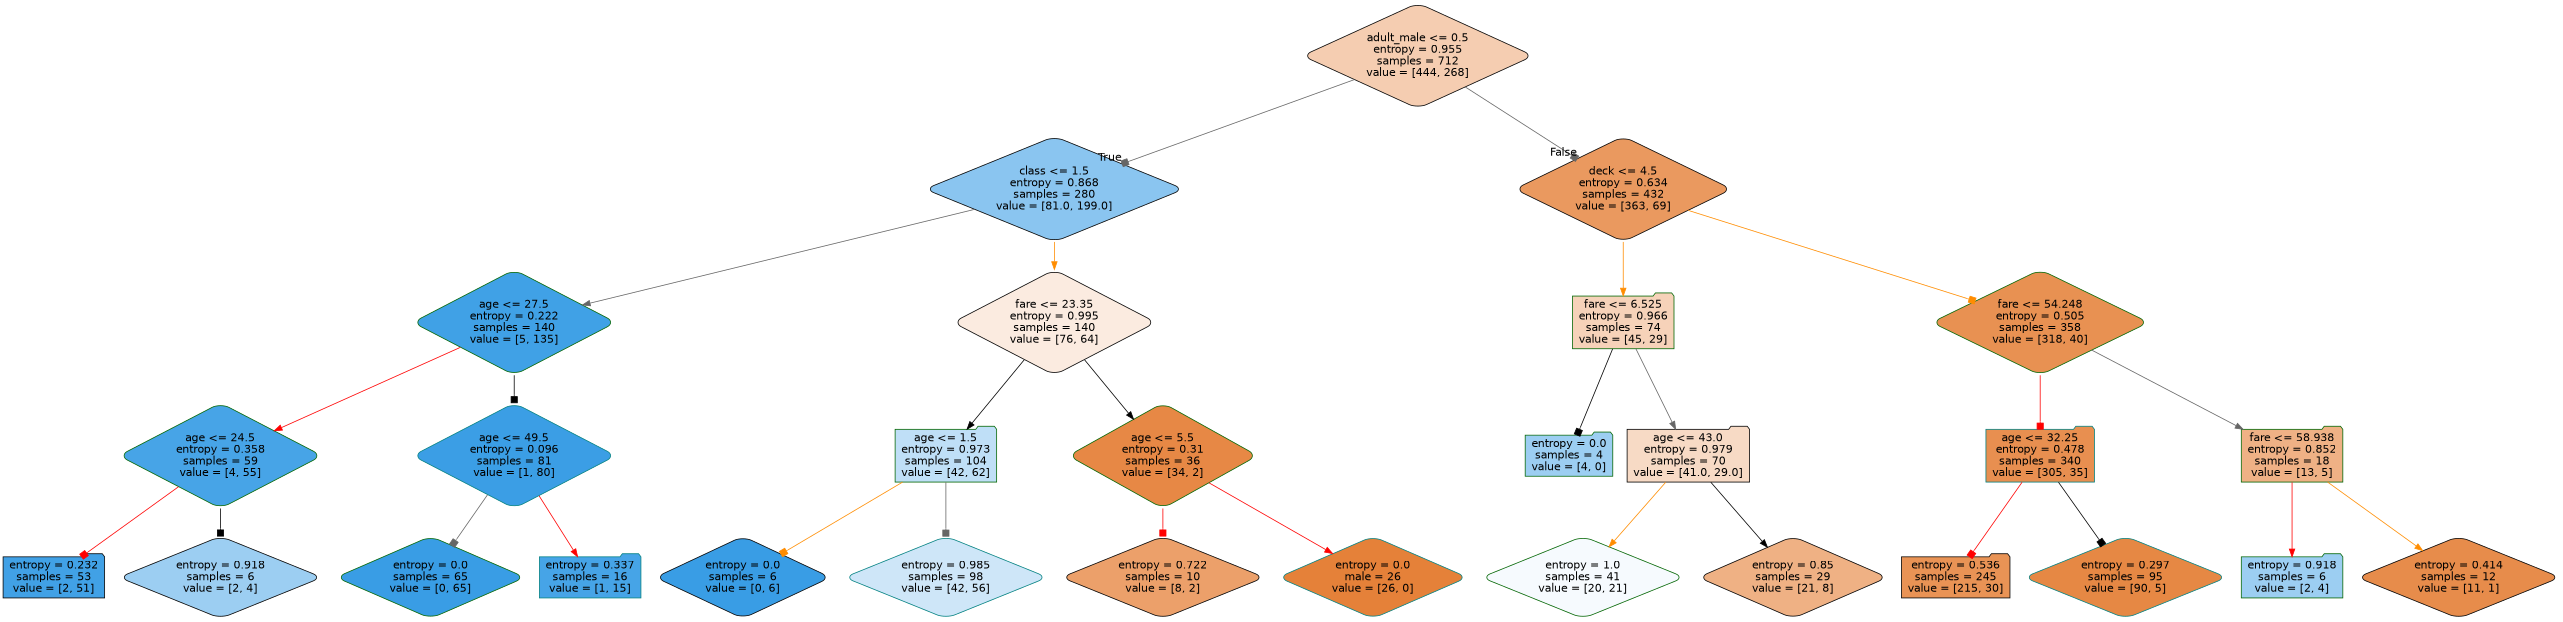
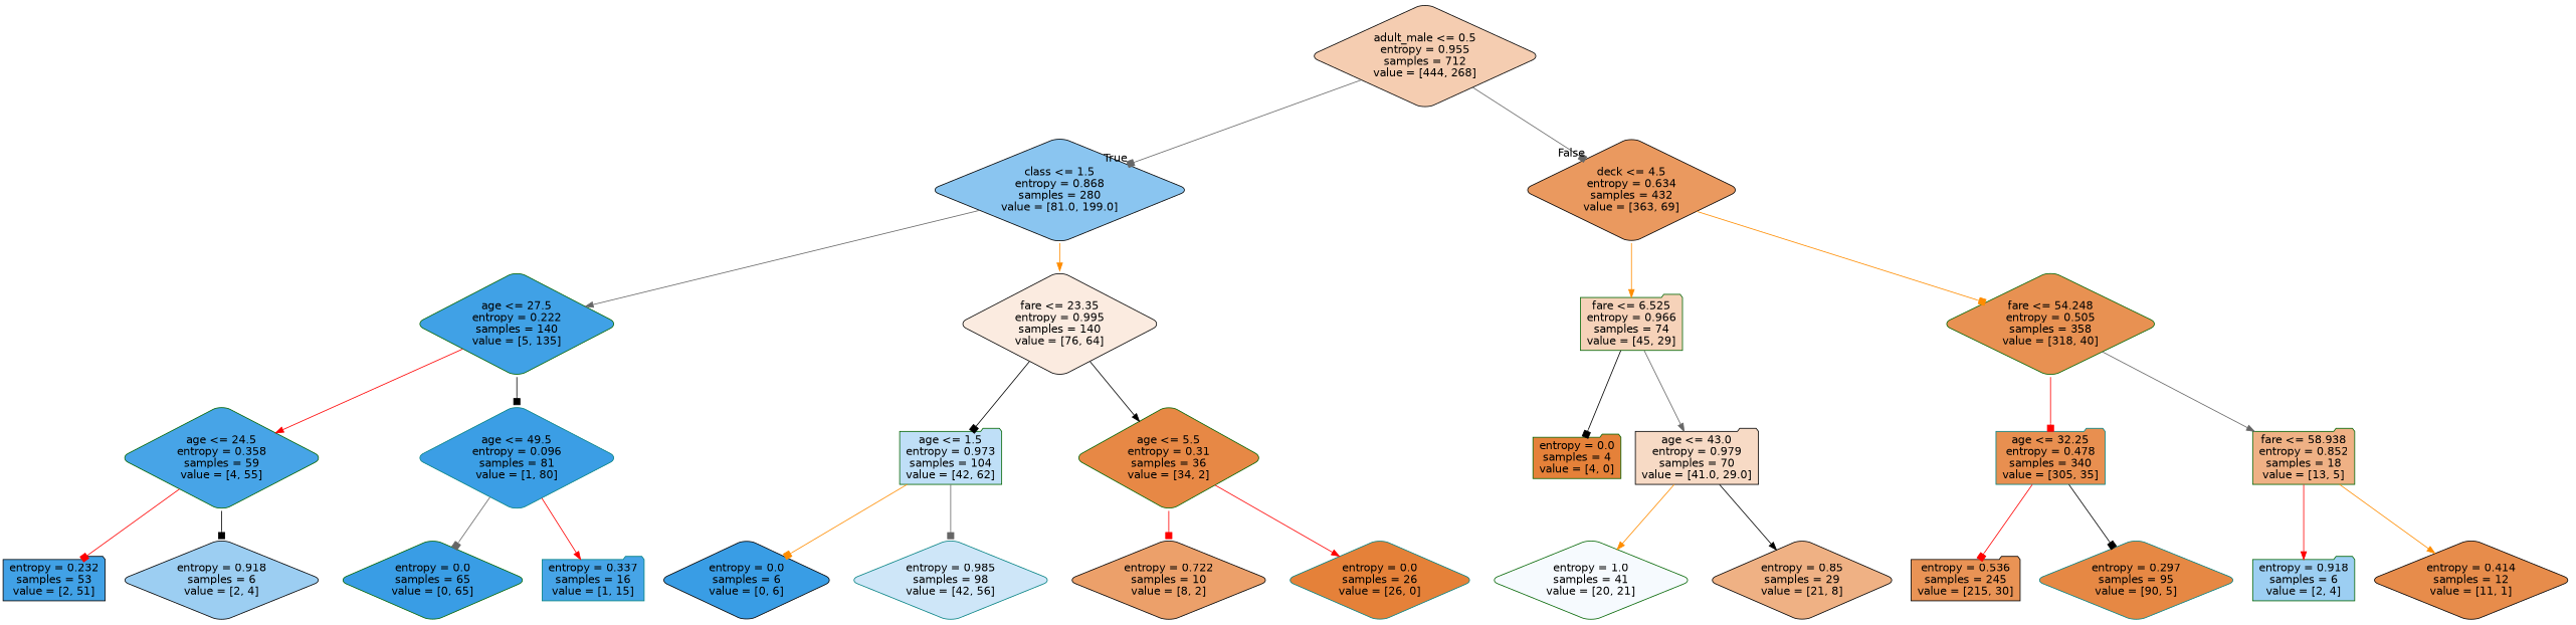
  digraph {
    node [color=black fillcolor="#9ccef2" fontname=helvetica shape=diamond style="filled, rounded"]
    edge [arrowhead=box color=red fontname=helvetica]
    n1 [fillcolor="#f5cdb1" label="adult_male <= 0.5\nentropy = 0.955\nsamples = 712\nvalue = [444, 268]"]
    n2 [fillcolor="#8ac5f0" label="class <= 1.5\nentropy = 0.868\nsamples = 280\nvalue = [81.0, 199.0]"]
    n3 [fillcolor="#ea995f" label="deck <= 4.5\nentropy = 0.634\nsamples = 432\nvalue = [363, 69]"]
    n4 [color=darkgreen fillcolor="#40a1e6" label="age <= 27.5\nentropy = 0.222\nsamples = 140\nvalue = [5, 135]"]
    n5 [fillcolor="#fbebe0" label="fare <= 23.35\nentropy = 0.995\nsamples = 140\nvalue = [76, 64]"]
    n6 [color=darkgreen fillcolor="#f6d2b9" label="fare <= 6.525\nentropy = 0.966\nsamples = 74\nvalue = [45, 29]" shape=folder]
    n7 [color=darkgreen fillcolor="#e89152" label="fare <= 54.248\nentropy = 0.505\nsamples = 358\nvalue = [318, 40]"]
    n8 [color=darkgreen fillcolor="#47a4e7" label="age <= 24.5\nentropy = 0.358\nsamples = 59\nvalue = [4, 55]"]
    n9 [color=teal fillcolor="#3b9ee5" label="age <= 49.5\nentropy = 0.096\nsamples = 81\nvalue = [1, 80]"]
    n10 [color=darkgreen fillcolor="#bfdff7" label="age <= 1.5\nentropy = 0.973\nsamples = 104\nvalue = [42, 62]" shape=folder]
    n11 [color=darkgreen fillcolor="#e78845" label="age <= 5.5\nentropy = 0.31\nsamples = 36\nvalue = [34, 2]"]
    n12 [fillcolor="#41a1e6" label="entropy = 0.232\nsamples = 53\nvalue = [2, 51]" shape=folder]
    n13 [label="entropy = 0.918\nsamples = 6\nvalue = [2, 4]"]
    n14 [color=darkgreen fillcolor="#399de5" label="entropy = 0.0\nsamples = 65\nvalue = [0, 65]"]
    n15 [color=teal fillcolor="#46a4e7" label="entropy = 0.337\nsamples = 16\nvalue = [1, 15]" shape=folder]
    n16 [fillcolor="#399de5" label="entropy = 0.0\nsamples = 6\nvalue = [0, 6]"]
    n17 [color=teal fillcolor="#cee6f8" label="entropy = 0.985\nsamples = 98\nvalue = [42, 56]"]
    n18 [fillcolor="#eca06a" label="entropy = 0.722\nsamples = 10\nvalue = [8, 2]"]
-   n19 [color=teal fillcolor="#e58139" label="entropy = 0.0\nmale = 26\nvalue = [26, 0]"]
-   n20 [color=darkgreen label="entropy = 0.0\nsamples = 4\nvalue = [4, 0]" shape=folder]
+   n19 [color=teal fillcolor="#e58139" label="entropy = 0.0\nsamples = 26\nvalue = [26, 0]"]
+   n20 [color=darkgreen fillcolor="#e58139" label="entropy = 0.0\nsamples = 4\nvalue = [4, 0]" shape=folder]
    n21 [fillcolor="#f7dac5" label="age <= 43.0\nentropy = 0.979\nsamples = 70\nvalue = [41.0, 29.0]" shape=folder]
    n22 [color=teal fillcolor="#e88f50" label="age <= 32.25\nentropy = 0.478\nsamples = 340\nvalue = [305, 35]" shape=folder]
    n23 [color=darkgreen fillcolor="#efb185" label="fare <= 58.938\nentropy = 0.852\nsamples = 18\nvalue = [13, 5]" shape=folder]
    n24 [color=darkgreen fillcolor="#f6fafe" label="entropy = 1.0\nsamples = 41\nvalue = [20, 21]"]
    n25 [fillcolor="#efb184" label="entropy = 0.85\nsamples = 29\nvalue = [21, 8]"]
    n26 [fillcolor="#e99355" label="entropy = 0.536\nsamples = 245\nvalue = [215, 30]" shape=folder]
    n27 [color=teal fillcolor="#e68844" label="entropy = 0.297\nsamples = 95\nvalue = [90, 5]"]
    n28 [color=darkgreen label="entropy = 0.918\nsamples = 6\nvalue = [2, 4]" shape=folder]
    n29 [fillcolor="#e78c4b" label="entropy = 0.414\nsamples = 12\nvalue = [11, 1]"]
    n1 -> n2 [color=gray40 headlabel=True labelangle=45 labeldistance=2.5]
    n1 -> n3 [color=gray40 headlabel=False labelangle=-45 labeldistance=2.5]
    n2 -> n4 [arrowhead=normal color=gray40]
    n2 -> n5 [arrowhead=normal color=darkorange]
    n3 -> n6 [arrowhead=normal color=darkorange]
    n3 -> n7 [color=darkorange]
    n4 -> n8 [arrowhead=normal]
    n4 -> n9 [color=black]
-   n5 -> n10 [arrowhead=normal color=black]
+   n5 -> n10 [color=black]
    n5 -> n11 [arrowhead=normal color=black]
    n6 -> n20 [color=black]
    n6 -> n21 [arrowhead=normal color=gray40]
    n7 -> n22
    n7 -> n23 [arrowhead=normal color=gray40]
    n8 -> n12
    n8 -> n13 [color=black]
    n9 -> n14 [color=gray40]
    n9 -> n15 [arrowhead=normal]
    n10 -> n16 [color=darkorange]
    n10 -> n17 [color=gray40]
    n11 -> n18
    n11 -> n19 [arrowhead=normal]
    n21 -> n24 [arrowhead=normal color=darkorange]
    n21 -> n25 [arrowhead=normal color=black]
    n22 -> n26
    n22 -> n27 [color=black]
    n23 -> n28 [arrowhead=normal]
    n23 -> n29 [arrowhead=normal color=darkorange]
  }
